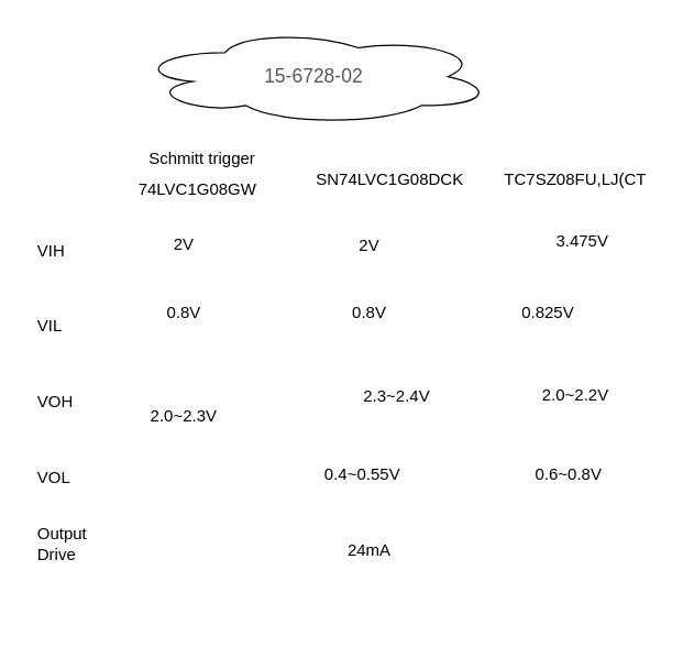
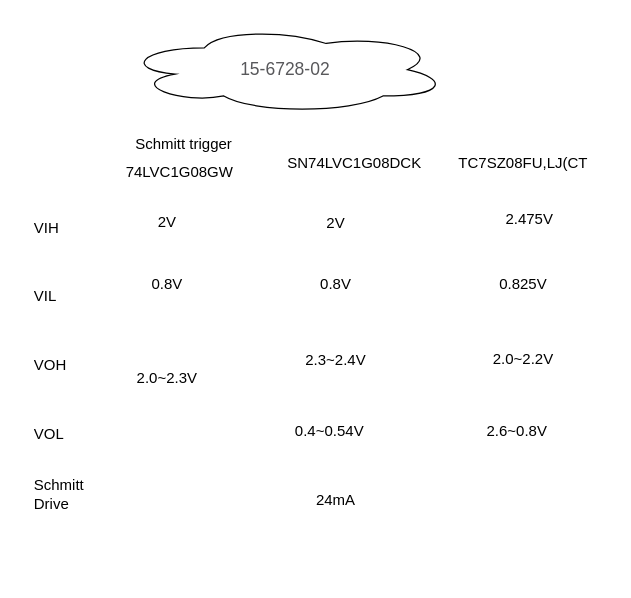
  <mxCell id="0" />
  <mxCell id="1" parent="0" />
  <mxCell id="2" value="" style="shape=table;startSize=0;container=1;collapsible=0;childLayout=tableLayout;fontSize=11;fillColor=none;strokeColor=none;" vertex="1" parent="1"><mxGeometry x="20" y="155" width="60" height="301" as="geometry" /></mxCell>
  <mxCell id="3" value="" style="shape=tableRow;horizontal=0;startSize=0;swimlaneHead=0;swimlaneBody=0;strokeColor=inherit;top=0;left=0;bottom=0;right=0;collapsible=0;dropTarget=0;fillColor=none;points=[[0,0.5],[1,0.5]];portConstraint=eastwest;fontSize=16;" vertex="1" parent="2"><mxGeometry width="60" height="54" as="geometry" /></mxCell>
  <mxCell id="4" value="VIH" style="shape=partialRectangle;html=1;whiteSpace=wrap;connectable=0;strokeColor=inherit;overflow=hidden;fillColor=none;top=0;left=0;bottom=0;right=0;pointerEvents=1;fontSize=12;align=left;spacingLeft=5;" vertex="1" parent="3"><mxGeometry width="60" height="54" as="geometry"><mxRectangle width="60" height="54" as="alternateBounds" /></mxGeometry></mxCell>
  <mxCell id="5" value="" style="shape=tableRow;horizontal=0;startSize=0;swimlaneHead=0;swimlaneBody=0;strokeColor=inherit;top=0;left=0;bottom=0;right=0;collapsible=0;dropTarget=0;fillColor=none;points=[[0,0.5],[1,0.5]];portConstraint=eastwest;fontSize=16;" vertex="1" parent="2"><mxGeometry y="54" width="60" height="55" as="geometry" /></mxCell>
  <mxCell id="6" value="VIL" style="shape=partialRectangle;html=1;whiteSpace=wrap;connectable=0;strokeColor=inherit;overflow=hidden;fillColor=none;top=0;left=0;bottom=0;right=0;pointerEvents=1;fontSize=12;align=left;spacingLeft=5;" vertex="1" parent="5"><mxGeometry width="60" height="55" as="geometry"><mxRectangle width="60" height="55" as="alternateBounds" /></mxGeometry></mxCell>
  <mxCell id="7" value="" style="shape=tableRow;horizontal=0;startSize=0;swimlaneHead=0;swimlaneBody=0;strokeColor=inherit;top=0;left=0;bottom=0;right=0;collapsible=0;dropTarget=0;fillColor=none;points=[[0,0.5],[1,0.5]];portConstraint=eastwest;fontSize=16;" vertex="1" parent="2"><mxGeometry y="109" width="60" height="55" as="geometry" /></mxCell>
  <mxCell id="8" value="VOH" style="shape=partialRectangle;html=1;whiteSpace=wrap;connectable=0;strokeColor=inherit;overflow=hidden;fillColor=none;top=0;left=0;bottom=0;right=0;pointerEvents=1;fontSize=12;align=left;spacingLeft=5;" vertex="1" parent="7"><mxGeometry width="60" height="55" as="geometry"><mxRectangle width="60" height="55" as="alternateBounds" /></mxGeometry></mxCell>
  <mxCell id="9" value="" style="shape=tableRow;horizontal=0;startSize=0;swimlaneHead=0;swimlaneBody=0;strokeColor=inherit;top=0;left=0;bottom=0;right=0;collapsible=0;dropTarget=0;fillColor=none;points=[[0,0.5],[1,0.5]];portConstraint=eastwest;fontSize=16;" vertex="1" parent="2"><mxGeometry y="164" width="60" height="56" as="geometry" /></mxCell>
  <mxCell id="10" value="VOL" style="shape=partialRectangle;html=1;whiteSpace=wrap;connectable=0;strokeColor=inherit;overflow=hidden;fillColor=none;top=0;left=0;bottom=0;right=0;pointerEvents=1;fontSize=12;align=left;spacingLeft=5;" vertex="1" parent="9"><mxGeometry width="60" height="56" as="geometry"><mxRectangle width="60" height="56" as="alternateBounds" /></mxGeometry></mxCell>
  <mxCell id="11" value="" style="shape=tableRow;horizontal=0;startSize=0;swimlaneHead=0;swimlaneBody=0;strokeColor=inherit;top=0;left=0;bottom=0;right=0;collapsible=0;dropTarget=0;fillColor=none;points=[[0,0.5],[1,0.5]];portConstraint=eastwest;fontSize=16;" vertex="1" parent="2"><mxGeometry y="220" width="60" height="40" as="geometry" /></mxCell>
- <mxCell id="12" value="Output Drive" style="shape=partialRectangle;html=1;whiteSpace=wrap;connectable=0;strokeColor=inherit;overflow=hidden;fillColor=none;top=0;left=0;bottom=0;right=0;pointerEvents=1;fontSize=12;align=left;spacingLeft=5;" vertex="1" parent="11"><mxGeometry width="60" height="40" as="geometry"><mxRectangle width="60" height="40" as="alternateBounds" /></mxGeometry></mxCell>
+ <mxCell id="12" value="Schmitt Drive" style="shape=partialRectangle;html=1;whiteSpace=wrap;connectable=0;strokeColor=inherit;overflow=hidden;fillColor=none;top=0;left=0;bottom=0;right=0;pointerEvents=1;fontSize=12;align=left;spacingLeft=5;" vertex="1" parent="11"><mxGeometry width="60" height="40" as="geometry"><mxRectangle width="60" height="40" as="alternateBounds" /></mxGeometry></mxCell>
  <mxCell id="13" style="shape=tableRow;horizontal=0;startSize=0;swimlaneHead=0;swimlaneBody=0;strokeColor=inherit;top=0;left=0;bottom=0;right=0;collapsible=0;dropTarget=0;fillColor=none;points=[[0,0.5],[1,0.5]];portConstraint=eastwest;fontSize=16;" vertex="1" parent="2"><mxGeometry y="260" width="60" height="41" as="geometry" /></mxCell>
  <mxCell id="14" value="" style="shape=partialRectangle;html=1;whiteSpace=wrap;connectable=0;strokeColor=inherit;overflow=hidden;fillColor=none;top=0;left=0;bottom=0;right=0;pointerEvents=1;fontSize=12;align=left;spacingLeft=5;" vertex="1" parent="13"><mxGeometry width="60" height="41" as="geometry"><mxRectangle width="60" height="41" as="alternateBounds" /></mxGeometry></mxCell>
  <mxCell id="15" value="SN74LVC1G08DCK" style="text;html=1;align=center;verticalAlign=middle;resizable=0;points=[];autosize=1;strokeColor=none;fillColor=none;" vertex="1" parent="1"><mxGeometry x="218" y="115" width="130" height="30" as="geometry" /></mxCell>
  <mxCell id="16" value="74LVC1G08GW" style="text;html=1;align=center;verticalAlign=middle;resizable=0;points=[];autosize=1;strokeColor=none;fillColor=none;" vertex="1" parent="1"><mxGeometry x="88" y="122" width="110" height="30" as="geometry" /></mxCell>
  <mxCell id="17" value="Schmitt trigger&amp;nbsp;" style="text;html=1;align=center;verticalAlign=middle;resizable=0;points=[];autosize=1;strokeColor=none;fillColor=none;" vertex="1" parent="1"><mxGeometry x="98" y="100" width="100" height="30" as="geometry" /></mxCell>
  <mxCell id="18" value="2V" style="text;html=1;align=center;verticalAlign=middle;resizable=0;points=[];autosize=1;strokeColor=none;fillColor=none;" vertex="1" parent="1"><mxGeometry x="113" y="162" width="40" height="30" as="geometry" /></mxCell>
  <mxCell id="19" value="0.8V" style="text;html=1;align=center;verticalAlign=middle;resizable=0;points=[];autosize=1;strokeColor=none;fillColor=none;" vertex="1" parent="1"><mxGeometry x="108" y="212" width="50" height="30" as="geometry" /></mxCell>
  <mxCell id="20" value="2.0~2.3V" style="text;html=1;align=center;verticalAlign=middle;resizable=0;points=[];autosize=1;strokeColor=none;fillColor=none;" vertex="1" parent="1"><mxGeometry x="98" y="287" width="70" height="30" as="geometry" /></mxCell>
  <mxCell id="21" value="TC7SZ08FU,LJ(CT" style="text;html=1;align=center;verticalAlign=middle;resizable=0;points=[];autosize=1;strokeColor=none;fillColor=none;" vertex="1" parent="1"><mxGeometry x="353" y="115" width="130" height="30" as="geometry" /></mxCell>
- <mxCell id="22" value="3.475V" style="text;html=1;align=center;verticalAlign=middle;resizable=0;points=[];autosize=1;strokeColor=none;fillColor=none;" vertex="1" parent="1"><mxGeometry x="393" y="160" width="60" height="30" as="geometry" /></mxCell>
- <mxCell id="23" value="0.825V" style="text;html=1;align=center;verticalAlign=middle;resizable=0;points=[];autosize=1;strokeColor=none;fillColor=none;" vertex="1" parent="1"><mxGeometry x="368" y="212" width="60" height="30" as="geometry" /></mxCell>
+ <mxCell id="22" value="2.475V" style="text;html=1;align=center;verticalAlign=middle;resizable=0;points=[];autosize=1;strokeColor=none;fillColor=none;" vertex="1" parent="1"><mxGeometry x="393" y="160" width="60" height="30" as="geometry" /></mxCell>
+ <mxCell id="23" value="0.825V" style="text;html=1;align=center;verticalAlign=middle;resizable=0;points=[];autosize=1;strokeColor=none;fillColor=none;" vertex="1" parent="1"><mxGeometry x="388" y="212" width="60" height="30" as="geometry" /></mxCell>
  <mxCell id="24" value="2.0~2.2V" style="text;html=1;align=center;verticalAlign=middle;resizable=0;points=[];autosize=1;strokeColor=none;fillColor=none;" vertex="1" parent="1"><mxGeometry x="383" y="272" width="70" height="30" as="geometry" /></mxCell>
- <mxCell id="25" value="0.6~0.8V" style="text;html=1;align=center;verticalAlign=middle;resizable=0;points=[];autosize=1;strokeColor=none;fillColor=none;" vertex="1" parent="1"><mxGeometry x="378" y="330" width="70" height="30" as="geometry" /></mxCell>
+ <mxCell id="25" value="2.6~0.8V" style="text;html=1;align=center;verticalAlign=middle;resizable=0;points=[];autosize=1;strokeColor=none;fillColor=none;" vertex="1" parent="1"><mxGeometry x="378" y="330" width="70" height="30" as="geometry" /></mxCell>
  <mxCell id="26" value="24mA" style="text;html=1;align=center;verticalAlign=middle;resizable=0;points=[];autosize=1;strokeColor=none;fillColor=none;" vertex="1" parent="1"><mxGeometry x="243" y="385" width="50" height="30" as="geometry" /></mxCell>
  <mxCell id="27" value="&lt;ul style=&quot;box-sizing: inherit; margin: 0px; padding: 0px; list-style: none; background: none 0px center; display: inline-flex; flex-wrap: wrap; align-items: center; color: rgb(88, 88, 91); font-family: CiscoSans, Arial, sans-serif; font-size: 14px; text-align: left;&quot; class=&quot;breadcrumb base-padding-top&quot;&gt;&lt;li style=&quot;box-sizing: inherit;&quot;&gt;&lt;span style=&quot;box-sizing: inherit;&quot;&gt;15-6728-02&lt;/span&gt;&lt;/li&gt;&lt;/ul&gt;" style="ellipse;shape=cloud;whiteSpace=wrap;html=1;" vertex="1" parent="1"><mxGeometry x="98" y="20" width="260" height="70" as="geometry" /></mxCell>
  <mxCell id="28" value="2V" style="text;html=1;align=center;verticalAlign=middle;resizable=0;points=[];autosize=1;strokeColor=none;fillColor=none;" vertex="1" parent="1"><mxGeometry x="248" y="163" width="40" height="30" as="geometry" /></mxCell>
  <mxCell id="29" value="0.8V" style="text;html=1;align=center;verticalAlign=middle;resizable=0;points=[];autosize=1;strokeColor=none;fillColor=none;" vertex="1" parent="1"><mxGeometry x="243" y="212" width="50" height="30" as="geometry" /></mxCell>
- <mxCell id="30" value="2.3~2.4V" style="text;html=1;align=center;verticalAlign=middle;resizable=0;points=[];autosize=1;strokeColor=none;fillColor=none;" vertex="1" parent="1"><mxGeometry x="253" y="273" width="70" height="30" as="geometry" /></mxCell>
- <mxCell id="31" value="0.4~0.55V" style="text;html=1;align=center;verticalAlign=middle;resizable=0;points=[];autosize=1;strokeColor=none;fillColor=none;" vertex="1" parent="1"><mxGeometry x="223" y="330" width="80" height="30" as="geometry" /></mxCell>
+ <mxCell id="30" value="2.3~2.4V" style="text;html=1;align=center;verticalAlign=middle;resizable=0;points=[];autosize=1;strokeColor=none;fillColor=none;" vertex="1" parent="1"><mxGeometry x="233" y="273" width="70" height="30" as="geometry" /></mxCell>
+ <mxCell id="31" value="0.4~0.54V" style="text;html=1;align=center;verticalAlign=middle;resizable=0;points=[];autosize=1;strokeColor=none;fillColor=none;" vertex="1" parent="1"><mxGeometry x="223" y="330" width="80" height="30" as="geometry" /></mxCell>
